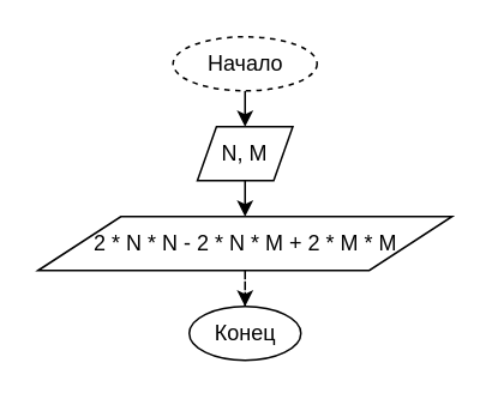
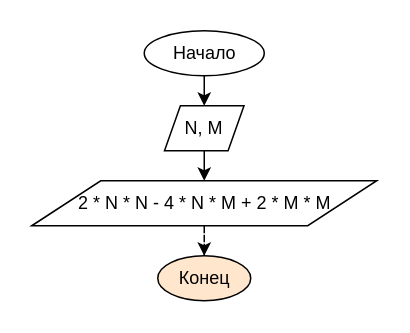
  <mxCell id="0" />
  <mxCell id="1" parent="0" />
  <mxCell id="2" style="edgeStyle=orthogonalEdgeStyle;rounded=0;orthogonalLoop=1;jettySize=auto;html=1;" edge="1" parent="1" source="3"><mxGeometry relative="1" as="geometry"><mxPoint x="135.5" y="70" as="targetPoint" /></mxGeometry></mxCell>
- <mxCell id="3" value="Начало" style="ellipse;whiteSpace=wrap;html=1;dashed=1;" vertex="1" parent="1"><mxGeometry x="95.5" y="20" width="80" height="30" as="geometry" /></mxCell>
+ <mxCell id="3" value="Начало" style="ellipse;whiteSpace=wrap;html=1;" vertex="1" parent="1"><mxGeometry x="95.5" y="20" width="80" height="30" as="geometry" /></mxCell>
  <mxCell id="4" style="edgeStyle=orthogonalEdgeStyle;rounded=0;orthogonalLoop=1;jettySize=auto;html=1;" edge="1" parent="1" source="5"><mxGeometry relative="1" as="geometry"><mxPoint x="135.5" y="120" as="targetPoint" /></mxGeometry></mxCell>
  <mxCell id="5" value="N, M" style="shape=parallelogram;perimeter=parallelogramPerimeter;whiteSpace=wrap;html=1;fontFamily=Helvetica;fontSize=12;fontColor=#000000;align=center;strokeColor=#000000;fillColor=#ffffff;" vertex="1" parent="1"><mxGeometry x="109" y="70" width="53" height="30" as="geometry" /></mxCell>
  <mxCell id="6" style="edgeStyle=orthogonalEdgeStyle;rounded=0;orthogonalLoop=1;jettySize=auto;html=1;entryX=0.5;entryY=0;entryDx=0;entryDy=0;dashed=1;" edge="1" parent="1" source="7" target="8"><mxGeometry relative="1" as="geometry" /></mxCell>
- <mxCell id="7" value="2 * N * N - 2 * N * M + 2 * M * M" style="shape=parallelogram;perimeter=parallelogramPerimeter;whiteSpace=wrap;html=1;fontFamily=Helvetica;fontSize=12;fontColor=#000000;align=center;strokeColor=#000000;fillColor=#ffffff;" vertex="1" parent="1"><mxGeometry x="20.5" y="120" width="230" height="30" as="geometry" /></mxCell>
- <mxCell id="8" value="Конец" style="ellipse;whiteSpace=wrap;html=1;" vertex="1" parent="1"><mxGeometry x="104.5" y="170" width="62" height="30" as="geometry" /></mxCell>
+ <mxCell id="7" value="2 * N * N - 4 * N * M + 2 * M * M" style="shape=parallelogram;perimeter=parallelogramPerimeter;whiteSpace=wrap;html=1;fontFamily=Helvetica;fontSize=12;fontColor=#000000;align=center;strokeColor=#000000;fillColor=#ffffff;" vertex="1" parent="1"><mxGeometry x="20.5" y="120" width="230" height="30" as="geometry" /></mxCell>
+ <mxCell id="8" value="Конец" style="ellipse;whiteSpace=wrap;html=1;fillColor=#ffe6cc;" vertex="1" parent="1"><mxGeometry x="104.5" y="170" width="62" height="30" as="geometry" /></mxCell>
